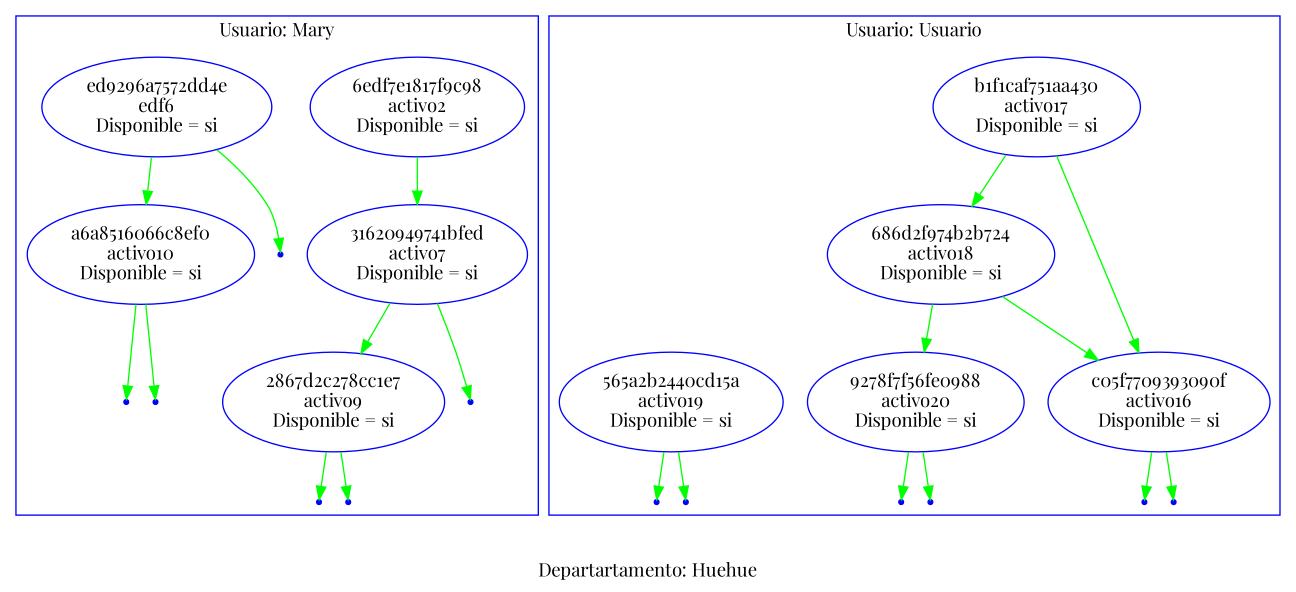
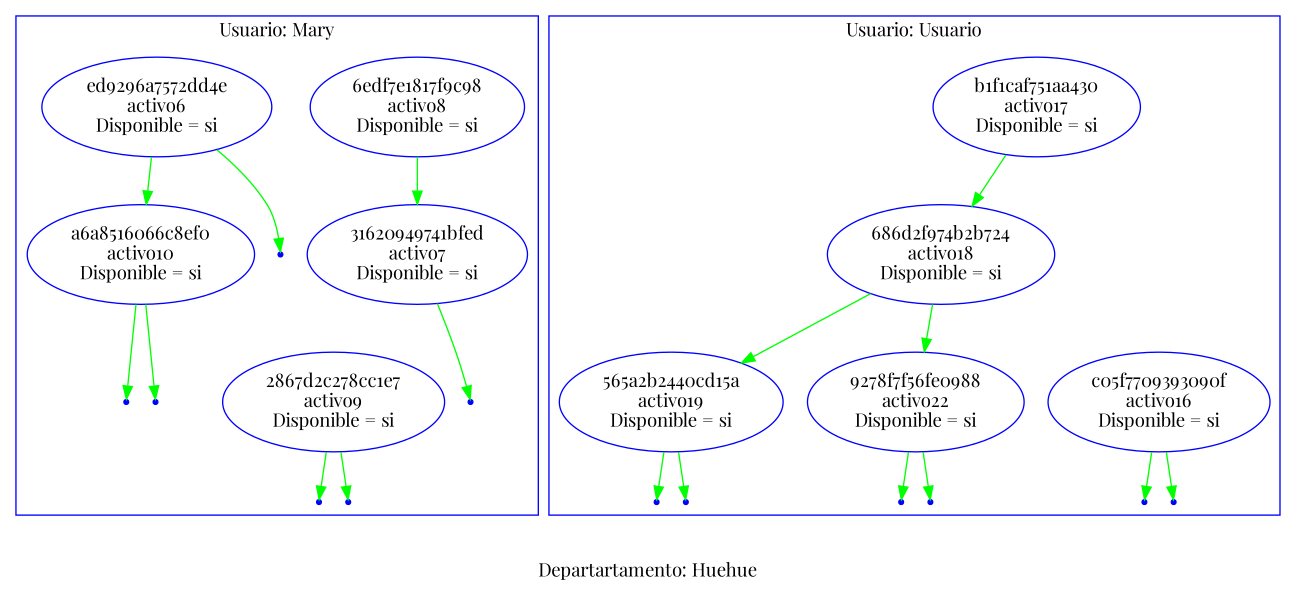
  digraph {
    fontname="Playfair Display"
    label="Departartamento: Huehue"
    node [color=blue fontname="Playfair Display" shape=point]
    edge [color=green fontname="Playfair Display"]
-   n1 [label="6edf7e1817f9c98\nactivo2\nDisponible = si" shape=""]
+   n1 [label="6edf7e1817f9c98\nactivo8\nDisponible = si" shape=""]
    n2 [label="31620949741bfed\nactivo7\nDisponible = si" shape=""]
-   n3 [label="ed9296a7572dd4e\nedf6\nDisponible = si" shape=""]
+   n3 [label="ed9296a7572dd4e\nactivo6\nDisponible = si" shape=""]
    n4 [label="2867d2c278cc1e7\nactivo9\nDisponible = si" shape=""]
    null20
    null18
    null19
    n8 [label="a6a8516066c8ef0\nactivo10\nDisponible = si" shape=""]
    null23
    null21
    null22
    n12 [label="b1f1caf751aa430\nactivo17\nDisponible = si" shape=""]
    n13 [label="686d2f974b2b724\nactivo18\nDisponible = si" shape=""]
    n14 [label="c05f7709393090f\nactivo16\nDisponible = si" shape=""]
    n15 [label="565a2b2440cd15a\nactivo19\nDisponible = si" shape=""]
-   n16 [label="9278f7f56fe0988\nactivo20\nDisponible = si" shape=""]
+   n16 [label="9278f7f56fe0988\nactivo22\nDisponible = si" shape=""]
    null24
    null25
    null26
    null27
    null28
    null29
    subgraph cluster_1 {
      color=blue
      label="Usuario: Mary"
      n1
      n2
      n3
      n4
      null20
      null18
      null19
      n8
      null23
      null21
      null22
    }
    subgraph cluster_2 {
      color=blue
      label="Usuario: Usuario"
      n12
      n13
      n14
      n15
      n16
      null24
      null25
      null26
      null27
      null28
      null29
    }
    n1 -> n2
-   n2 -> n4
    n2 -> null20
    n3 -> n8
    n3 -> null23
    n4 -> null18
    n4 -> null19
    n8 -> null21
    n8 -> null22
    n12 -> n13
-   n12 -> n14
-   n13 -> n14
+   n13 -> n15
    n13 -> n16
    n14 -> null28
    n14 -> null29
    n15 -> null24
    n15 -> null25
    n16 -> null26
    n16 -> null27
  }
